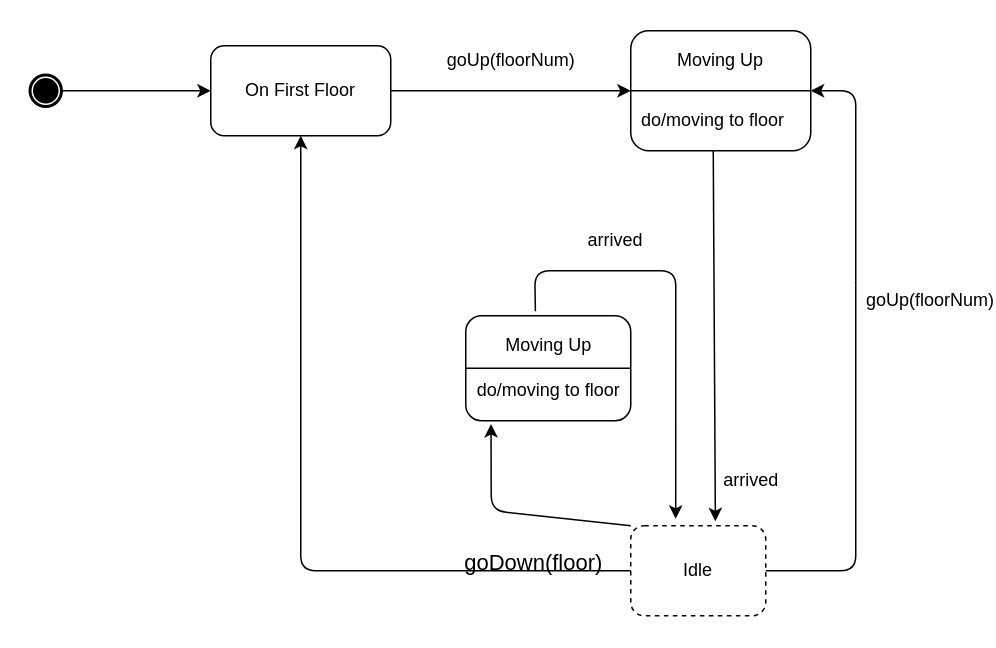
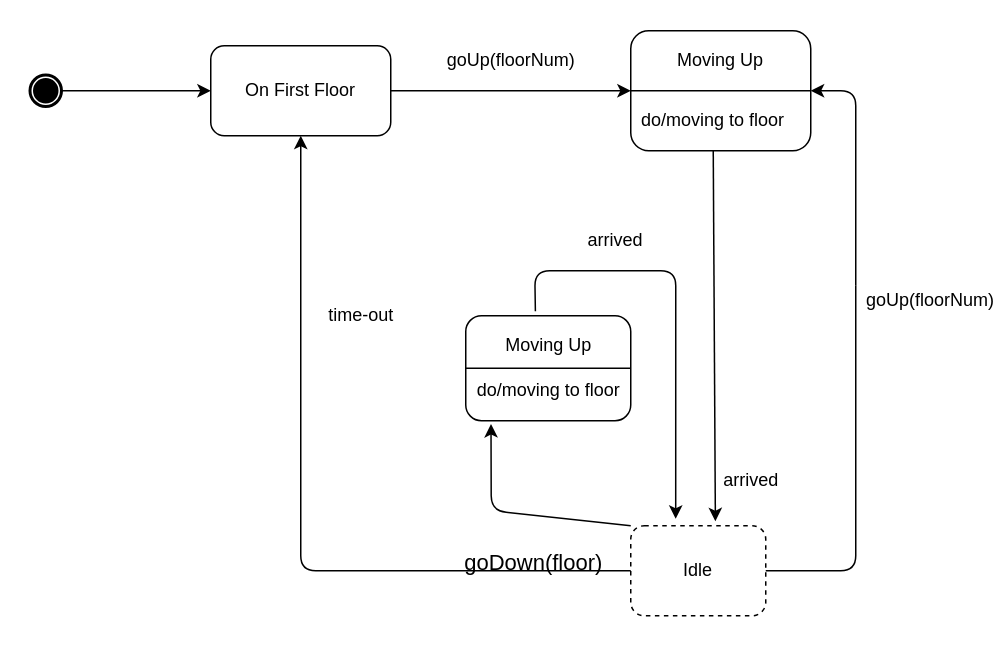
  <mxCell id="0" />
  <mxCell id="1" parent="0" />
  <mxCell id="2" value="" style="shape=mxgraph.bpmn.shape;html=1;verticalLabelPosition=bottom;labelBackgroundColor=#ffffff;verticalAlign=top;align=center;perimeter=ellipsePerimeter;outlineConnect=0;outline=end;symbol=terminate;" vertex="1" parent="1"><mxGeometry x="20" y="50" width="20" height="20" as="geometry" /></mxCell>
  <mxCell id="3" value="" style="endArrow=classic;html=1;exitX=1;exitY=0.5;exitDx=0;exitDy=0;" edge="1" parent="1" source="2"><mxGeometry width="50" height="50" relative="1" as="geometry"><mxPoint x="390" y="270" as="sourcePoint" /><mxPoint x="140" y="60" as="targetPoint" /><Array as="points" /></mxGeometry></mxCell>
  <mxCell id="4" value="On First Floor" style="rounded=1;whiteSpace=wrap;html=1;" vertex="1" parent="1"><mxGeometry x="140" y="30" width="120" height="60" as="geometry" /></mxCell>
  <mxCell id="5" value="" style="endArrow=classic;html=1;exitX=1;exitY=0.5;exitDx=0;exitDy=0;" edge="1" parent="1" source="4"><mxGeometry width="50" height="50" relative="1" as="geometry"><mxPoint x="350" y="110" as="sourcePoint" /><mxPoint x="420" y="60" as="targetPoint" /></mxGeometry></mxCell>
  <mxCell id="6" value="goUp(floorNum)" style="text;html=1;align=center;verticalAlign=middle;resizable=0;points=[];autosize=1;" vertex="1" parent="1"><mxGeometry x="290" y="30" width="100" height="20" as="geometry" /></mxCell>
  <mxCell id="7" value="" style="rounded=1;whiteSpace=wrap;html=1;" vertex="1" parent="1"><mxGeometry x="420" y="20" width="120" height="80" as="geometry" /></mxCell>
  <mxCell id="8" value="" style="endArrow=none;html=1;exitX=0;exitY=0.5;exitDx=0;exitDy=0;entryX=1;entryY=0.5;entryDx=0;entryDy=0;" edge="1" parent="1" source="7" target="7"><mxGeometry width="50" height="50" relative="1" as="geometry"><mxPoint x="390" y="270" as="sourcePoint" /><mxPoint x="440" y="220" as="targetPoint" /></mxGeometry></mxCell>
  <mxCell id="9" value="Moving Up" style="text;html=1;strokeColor=none;fillColor=none;align=center;verticalAlign=middle;whiteSpace=wrap;rounded=0;" vertex="1" parent="1"><mxGeometry x="450" y="30" width="60" height="20" as="geometry" /></mxCell>
  <mxCell id="10" value="do/moving to floor" style="text;html=1;strokeColor=none;fillColor=none;align=center;verticalAlign=middle;whiteSpace=wrap;rounded=0;" vertex="1" parent="1"><mxGeometry x="420" y="60" width="110" height="40" as="geometry" /></mxCell>
  <mxCell id="11" value="Idle" style="rounded=1;whiteSpace=wrap;html=1;dashed=1;" vertex="1" parent="1"><mxGeometry x="420" y="350" width="90" height="60" as="geometry" /></mxCell>
  <mxCell id="12" value="" style="endArrow=classic;html=1;exitX=0.5;exitY=1;exitDx=0;exitDy=0;entryX=0.627;entryY=-0.05;entryDx=0;entryDy=0;entryPerimeter=0;" edge="1" parent="1" source="10" target="11"><mxGeometry width="50" height="50" relative="1" as="geometry"><mxPoint x="460" y="220" as="sourcePoint" /><mxPoint x="510" y="170" as="targetPoint" /></mxGeometry></mxCell>
  <mxCell id="13" value="arrived" style="text;html=1;align=center;verticalAlign=middle;resizable=0;points=[];autosize=1;" vertex="1" parent="1"><mxGeometry x="475" y="310" width="50" height="20" as="geometry" /></mxCell>
  <mxCell id="14" value="" style="endArrow=classic;html=1;exitX=0;exitY=0.5;exitDx=0;exitDy=0;entryX=0.5;entryY=1;entryDx=0;entryDy=0;" edge="1" parent="1" source="11" target="4"><mxGeometry width="50" height="50" relative="1" as="geometry"><mxPoint x="290" y="410" as="sourcePoint" /><mxPoint x="200" y="244" as="targetPoint" /><Array as="points"><mxPoint x="200" y="380" /></Array></mxGeometry></mxCell>
  <mxCell id="15" value="&lt;span style=&quot;font-size: 11.0pt ; line-height: 107% ; font-family: &amp;#34;calibri&amp;#34; , sans-serif&quot;&gt;goDown(floor)&lt;/span&gt;" style="text;html=1;align=center;verticalAlign=middle;resizable=0;points=[];autosize=1;" vertex="1" parent="1"><mxGeometry x="305" y="365" width="100" height="20" as="geometry" /></mxCell>
+ <mxCell id="16" value="time-out" style="text;html=1;align=center;verticalAlign=middle;resizable=0;points=[];autosize=1;" vertex="1" parent="1"><mxGeometry x="210" y="200" width="60" height="20" as="geometry" /></mxCell>
  <mxCell id="17" value="" style="rounded=1;whiteSpace=wrap;html=1;" vertex="1" parent="1"><mxGeometry x="310" y="210" width="110" height="70" as="geometry" /></mxCell>
  <mxCell id="18" value="" style="endArrow=none;html=1;exitX=0;exitY=0.5;exitDx=0;exitDy=0;entryX=1;entryY=0.5;entryDx=0;entryDy=0;" edge="1" parent="1" source="17" target="17"><mxGeometry width="50" height="50" relative="1" as="geometry"><mxPoint x="390" y="250" as="sourcePoint" /><mxPoint x="440" y="200" as="targetPoint" /></mxGeometry></mxCell>
  <mxCell id="19" value="Moving Up" style="text;html=1;strokeColor=none;fillColor=none;align=center;verticalAlign=middle;whiteSpace=wrap;rounded=0;" vertex="1" parent="1"><mxGeometry x="332.5" y="220" width="65" height="20" as="geometry" /></mxCell>
  <mxCell id="20" value="do/moving to floor" style="text;html=1;strokeColor=none;fillColor=none;align=center;verticalAlign=middle;whiteSpace=wrap;rounded=0;" vertex="1" parent="1"><mxGeometry x="312.5" y="250" width="105" height="20" as="geometry" /></mxCell>
  <mxCell id="21" value="" style="endArrow=classic;html=1;exitX=0;exitY=0;exitDx=0;exitDy=0;entryX=0.153;entryY=1.031;entryDx=0;entryDy=0;entryPerimeter=0;" edge="1" parent="1" source="11" target="17"><mxGeometry width="50" height="50" relative="1" as="geometry"><mxPoint x="390" y="350" as="sourcePoint" /><mxPoint x="440" y="300" as="targetPoint" /><Array as="points"><mxPoint x="327" y="340" /></Array></mxGeometry></mxCell>
  <mxCell id="22" value="" style="endArrow=classic;html=1;exitX=0.422;exitY=-0.043;exitDx=0;exitDy=0;exitPerimeter=0;entryX=0.333;entryY=-0.077;entryDx=0;entryDy=0;entryPerimeter=0;" edge="1" parent="1" source="17" target="11"><mxGeometry width="50" height="50" relative="1" as="geometry"><mxPoint x="310" y="180" as="sourcePoint" /><mxPoint x="390" y="140" as="targetPoint" /><Array as="points"><mxPoint x="356" y="180" /><mxPoint x="450" y="180" /></Array></mxGeometry></mxCell>
  <mxCell id="23" value="arrived" style="text;html=1;strokeColor=none;fillColor=none;align=center;verticalAlign=middle;whiteSpace=wrap;rounded=0;" vertex="1" parent="1"><mxGeometry x="390" y="150" width="40" height="20" as="geometry" /></mxCell>
  <mxCell id="24" value="goUp(floorNum)" style="text;html=1;strokeColor=none;fillColor=none;align=center;verticalAlign=middle;whiteSpace=wrap;rounded=0;" vertex="1" parent="1"><mxGeometry x="600" y="190" width="40" height="20" as="geometry" /></mxCell>
  <mxCell id="25" value="" style="endArrow=none;html=1;exitX=1;exitY=0.5;exitDx=0;exitDy=0;" edge="1" parent="1" source="11"><mxGeometry width="50" height="50" relative="1" as="geometry"><mxPoint x="600" y="390" as="sourcePoint" /><mxPoint x="570" y="190" as="targetPoint" /><Array as="points"><mxPoint x="570" y="380" /></Array></mxGeometry></mxCell>
  <mxCell id="26" value="" style="endArrow=classic;html=1;" edge="1" parent="1"><mxGeometry width="50" height="50" relative="1" as="geometry"><mxPoint x="570" y="190" as="sourcePoint" /><mxPoint x="540" y="60" as="targetPoint" /><Array as="points"><mxPoint x="570" y="60" /></Array></mxGeometry></mxCell>
